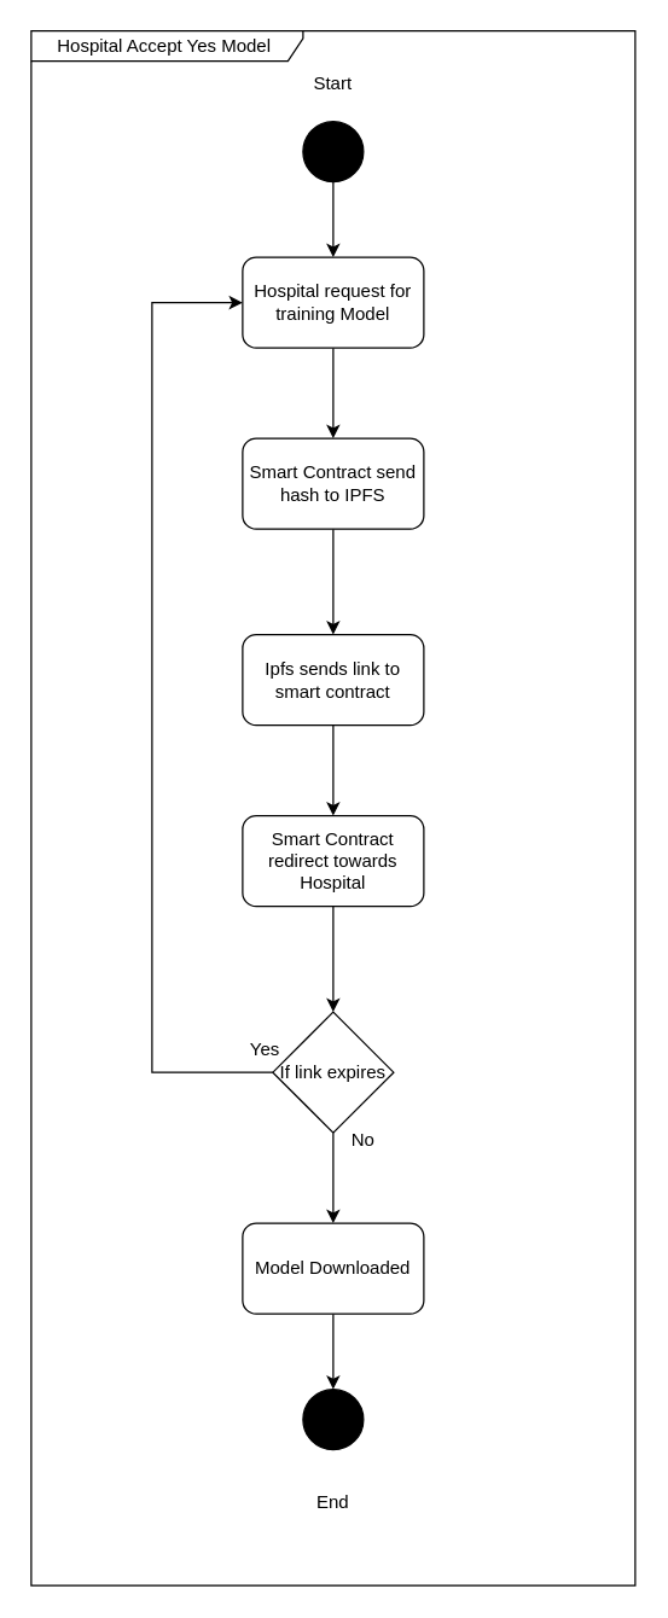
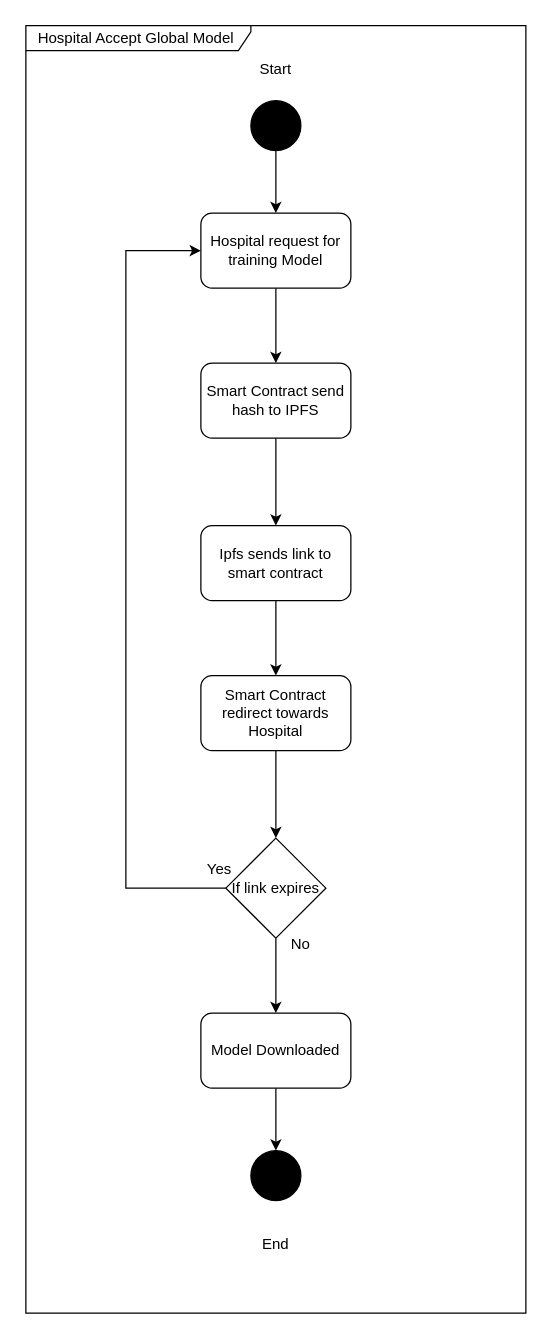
  <mxCell id="0" />
  <mxCell id="1" parent="0" />
  <mxCell id="2" style="edgeStyle=orthogonalEdgeStyle;rounded=0;orthogonalLoop=1;jettySize=auto;html=1;entryX=0.5;entryY=0;entryDx=0;entryDy=0;" parent="1" source="3" target="5" edge="1"><mxGeometry relative="1" as="geometry" /></mxCell>
  <mxCell id="3" value="" style="ellipse;whiteSpace=wrap;html=1;aspect=fixed;strokeColor=#000000;fillColor=#000000;" parent="1" vertex="1"><mxGeometry x="200" y="80" width="40" height="40" as="geometry" /></mxCell>
  <mxCell id="4" style="edgeStyle=orthogonalEdgeStyle;rounded=0;orthogonalLoop=1;jettySize=auto;html=1;" parent="1" source="5" target="7" edge="1"><mxGeometry relative="1" as="geometry" /></mxCell>
  <mxCell id="5" value="Hospital request for training Model" style="rounded=1;whiteSpace=wrap;html=1;" parent="1" vertex="1"><mxGeometry x="160" y="170" width="120" height="60" as="geometry" /></mxCell>
  <mxCell id="6" style="edgeStyle=orthogonalEdgeStyle;rounded=0;orthogonalLoop=1;jettySize=auto;html=1;entryX=0.5;entryY=0;entryDx=0;entryDy=0;" parent="1" source="7" target="9" edge="1"><mxGeometry relative="1" as="geometry" /></mxCell>
  <mxCell id="7" value="Smart Contract send hash to IPFS" style="rounded=1;whiteSpace=wrap;html=1;" parent="1" vertex="1"><mxGeometry x="160" y="290" width="120" height="60" as="geometry" /></mxCell>
  <mxCell id="8" style="edgeStyle=orthogonalEdgeStyle;rounded=0;orthogonalLoop=1;jettySize=auto;html=1;entryX=0.5;entryY=0;entryDx=0;entryDy=0;" parent="1" source="9" target="11" edge="1"><mxGeometry relative="1" as="geometry" /></mxCell>
  <mxCell id="9" value="Ipfs sends link to smart contract" style="rounded=1;whiteSpace=wrap;html=1;" parent="1" vertex="1"><mxGeometry x="160" y="420" width="120" height="60" as="geometry" /></mxCell>
  <mxCell id="10" style="edgeStyle=orthogonalEdgeStyle;rounded=0;orthogonalLoop=1;jettySize=auto;html=1;entryX=0.5;entryY=0;entryDx=0;entryDy=0;" parent="1" source="11" target="14" edge="1"><mxGeometry relative="1" as="geometry" /></mxCell>
  <mxCell id="11" value="Smart Contract redirect towards Hospital" style="rounded=1;whiteSpace=wrap;html=1;" parent="1" vertex="1"><mxGeometry x="160" y="540" width="120" height="60" as="geometry" /></mxCell>
  <mxCell id="12" style="edgeStyle=orthogonalEdgeStyle;rounded=0;orthogonalLoop=1;jettySize=auto;html=1;entryX=0.5;entryY=0;entryDx=0;entryDy=0;" parent="1" source="14" target="16" edge="1"><mxGeometry relative="1" as="geometry" /></mxCell>
  <mxCell id="13" style="edgeStyle=orthogonalEdgeStyle;rounded=0;orthogonalLoop=1;jettySize=auto;html=1;exitX=0;exitY=0.5;exitDx=0;exitDy=0;entryX=0;entryY=0.5;entryDx=0;entryDy=0;" parent="1" source="14" target="5" edge="1"><mxGeometry relative="1" as="geometry"><Array as="points"><mxPoint x="100" y="710" /><mxPoint x="100" y="200" /></Array></mxGeometry></mxCell>
  <mxCell id="14" value="If link expires" style="rhombus;whiteSpace=wrap;html=1;" parent="1" vertex="1"><mxGeometry x="180" y="670" width="80" height="80" as="geometry" /></mxCell>
  <mxCell id="15" style="edgeStyle=orthogonalEdgeStyle;rounded=0;orthogonalLoop=1;jettySize=auto;html=1;entryX=0.5;entryY=0;entryDx=0;entryDy=0;" parent="1" source="16" target="19" edge="1"><mxGeometry relative="1" as="geometry" /></mxCell>
  <mxCell id="16" value="Model Downloaded" style="rounded=1;whiteSpace=wrap;html=1;" parent="1" vertex="1"><mxGeometry x="160" y="810" width="120" height="60" as="geometry" /></mxCell>
  <mxCell id="17" value="No" style="text;html=1;strokeColor=none;fillColor=none;align=center;verticalAlign=middle;whiteSpace=wrap;rounded=0;" parent="1" vertex="1"><mxGeometry x="210" y="740" width="60" height="30" as="geometry" /></mxCell>
  <mxCell id="18" value="Yes" style="text;html=1;strokeColor=none;fillColor=none;align=center;verticalAlign=middle;whiteSpace=wrap;rounded=0;" parent="1" vertex="1"><mxGeometry x="145" y="680" width="60" height="30" as="geometry" /></mxCell>
  <mxCell id="19" value="" style="ellipse;whiteSpace=wrap;html=1;aspect=fixed;fillColor=#000000;" parent="1" vertex="1"><mxGeometry x="200" y="920" width="40" height="40" as="geometry" /></mxCell>
  <mxCell id="20" value="End" style="text;html=1;strokeColor=none;fillColor=none;align=center;verticalAlign=middle;whiteSpace=wrap;rounded=0;" parent="1" vertex="1"><mxGeometry x="190" y="980" width="60" height="30" as="geometry" /></mxCell>
  <mxCell id="21" value="Start" style="text;html=1;strokeColor=none;fillColor=none;align=center;verticalAlign=middle;whiteSpace=wrap;rounded=0;" parent="1" vertex="1"><mxGeometry x="190" y="40" width="60" height="30" as="geometry" /></mxCell>
- <mxCell id="22" value="Hospital Accept Yes Model&amp;nbsp;" style="shape=umlFrame;whiteSpace=wrap;html=1;width=180;height=20;" vertex="1" parent="1"><mxGeometry x="20" y="20" width="400" height="1030" as="geometry" /></mxCell>
+ <mxCell id="22" value="Hospital Accept Global Model&amp;nbsp;" style="shape=umlFrame;whiteSpace=wrap;html=1;width=180;height=20;" vertex="1" parent="1"><mxGeometry x="20" y="20" width="400" height="1030" as="geometry" /></mxCell>
